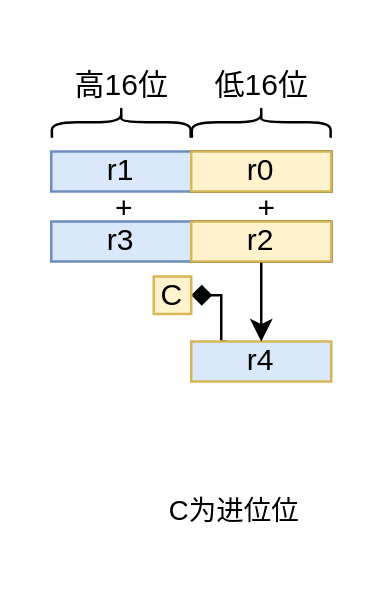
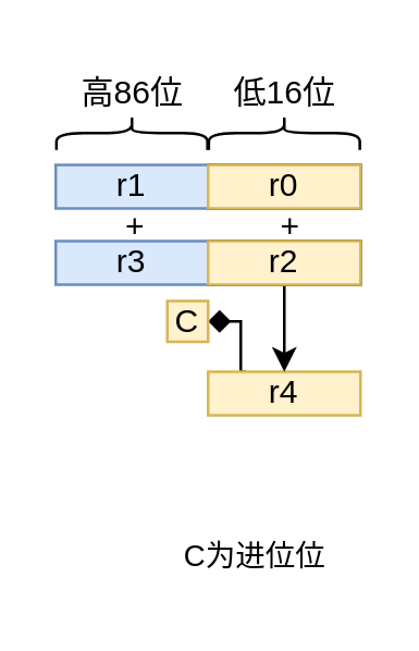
  <mxCell id="0" />
  <mxCell id="1" parent="0" />
  <mxCell id="2" value="r1" style="rounded=0;whiteSpace=wrap;html=1;strokeWidth=1;fontSize=12;fillColor=#dae8fc;strokeColor=#6c8ebf;" vertex="1" parent="1"><mxGeometry x="20" y="60" width="56" height="16" as="geometry" /></mxCell>
  <mxCell id="3" value="r3" style="rounded=0;whiteSpace=wrap;html=1;strokeWidth=1;fontSize=12;fillColor=#dae8fc;strokeColor=#6c8ebf;" vertex="1" parent="1"><mxGeometry x="20" y="88" width="56" height="16" as="geometry" /></mxCell>
  <mxCell id="4" style="edgeStyle=orthogonalEdgeStyle;rounded=0;orthogonalLoop=1;jettySize=auto;html=1;exitX=0.25;exitY=0;exitDx=0;exitDy=0;entryX=1;entryY=0.5;entryDx=0;entryDy=0;strokeWidth=1;fontSize=12;endArrow=diamond;" edge="1" parent="1" source="5" target="9"><mxGeometry relative="1" as="geometry"><Array as="points"><mxPoint x="88" y="136" /><mxPoint x="88" y="118" /></Array></mxGeometry></mxCell>
- <mxCell id="5" value="r4" style="rounded=0;whiteSpace=wrap;html=1;strokeWidth=1;fontSize=12;fillColor=#dae8fc;strokeColor=#d6b656;" vertex="1" parent="1"><mxGeometry x="76" y="136" width="56" height="16" as="geometry" /></mxCell>
+ <mxCell id="5" value="r4" style="rounded=0;whiteSpace=wrap;html=1;strokeWidth=1;fontSize=12;fillColor=#fff2cc;strokeColor=#d6b656;" vertex="1" parent="1"><mxGeometry x="76" y="136" width="56" height="16" as="geometry" /></mxCell>
  <mxCell id="6" value="" style="edgeStyle=orthogonalEdgeStyle;rounded=0;orthogonalLoop=1;jettySize=auto;html=1;strokeWidth=1;fontSize=12;" edge="1" parent="1" source="7" target="5"><mxGeometry relative="1" as="geometry" /></mxCell>
  <mxCell id="7" value="r2" style="rounded=0;whiteSpace=wrap;html=1;strokeWidth=1;fontSize=12;" vertex="1" parent="1"><mxGeometry x="76" y="88" width="56" height="16" as="geometry" /></mxCell>
  <mxCell id="8" value="r0" style="rounded=0;whiteSpace=wrap;html=1;strokeWidth=1;fontSize=12;" vertex="1" parent="1"><mxGeometry x="76" y="60" width="56" height="16" as="geometry" /></mxCell>
  <mxCell id="9" value="C" style="whiteSpace=wrap;html=1;strokeWidth=1;fontSize=12;fillColor=#fff2cc;strokeColor=#d6b656;" vertex="1" parent="1"><mxGeometry x="61" y="110" width="15" height="15" as="geometry" /></mxCell>
  <mxCell id="10" value="+" style="text;html=1;align=center;verticalAlign=middle;resizable=0;points=[];autosize=1;strokeColor=none;fillColor=none;strokeWidth=1;fontSize=12;" vertex="1" parent="1"><mxGeometry x="93" y="70" width="25" height="26" as="geometry" /></mxCell>
  <mxCell id="11" value="+" style="text;html=1;align=center;verticalAlign=middle;resizable=0;points=[];autosize=1;strokeColor=none;fillColor=none;strokeWidth=1;fontSize=12;" vertex="1" parent="1"><mxGeometry x="36.5" y="70" width="25" height="26" as="geometry" /></mxCell>
  <mxCell id="12" value="&lt;font style=&quot;font-size: 11px;&quot;&gt;C为进位位&lt;/font&gt;" style="text;html=1;align=center;verticalAlign=middle;resizable=0;points=[];autosize=1;strokeColor=none;fillColor=none;" vertex="1" parent="1"><mxGeometry x="55" y="191" width="75" height="26" as="geometry" /></mxCell>
  <mxCell id="13" value="" style="shape=curlyBracket;whiteSpace=wrap;html=1;rounded=1;flipH=1;labelPosition=right;verticalLabelPosition=middle;align=left;verticalAlign=middle;rotation=-90;" vertex="1" parent="1"><mxGeometry x="97.75" y="20.5" width="12.5" height="55.5" as="geometry" /></mxCell>
  <mxCell id="14" value="" style="shape=curlyBracket;whiteSpace=wrap;html=1;rounded=1;flipH=1;labelPosition=right;verticalLabelPosition=middle;align=left;verticalAlign=middle;rotation=-90;" vertex="1" parent="1"><mxGeometry x="41.75" y="20.5" width="12.5" height="55.5" as="geometry" /></mxCell>
  <mxCell id="15" value="低16位" style="text;html=1;align=center;verticalAlign=middle;resizable=0;points=[];autosize=1;strokeColor=none;fillColor=none;" vertex="1" parent="1"><mxGeometry x="76" y="20.5" width="55" height="26" as="geometry" /></mxCell>
  <mxCell id="16" value="r0" style="rounded=0;whiteSpace=wrap;html=1;strokeWidth=1;fontSize=12;fillColor=#fff2cc;strokeColor=#d6b656;" vertex="1" parent="1"><mxGeometry x="76" y="60" width="56" height="16" as="geometry" /></mxCell>
  <mxCell id="17" value="r2" style="rounded=0;whiteSpace=wrap;html=1;strokeWidth=1;fontSize=12;fillColor=#fff2cc;strokeColor=#d6b656;" vertex="1" parent="1"><mxGeometry x="76" y="88" width="56" height="16" as="geometry" /></mxCell>
- <mxCell id="18" value="高16位" style="text;html=1;align=center;verticalAlign=middle;resizable=0;points=[];autosize=1;strokeColor=none;fillColor=none;" vertex="1" parent="1"><mxGeometry x="20" y="20.5" width="55" height="26" as="geometry" /></mxCell>
+ <mxCell id="18" value="高86位" style="text;html=1;align=center;verticalAlign=middle;resizable=0;points=[];autosize=1;strokeColor=none;fillColor=none;" vertex="1" parent="1"><mxGeometry x="20" y="20.5" width="55" height="26" as="geometry" /></mxCell>
